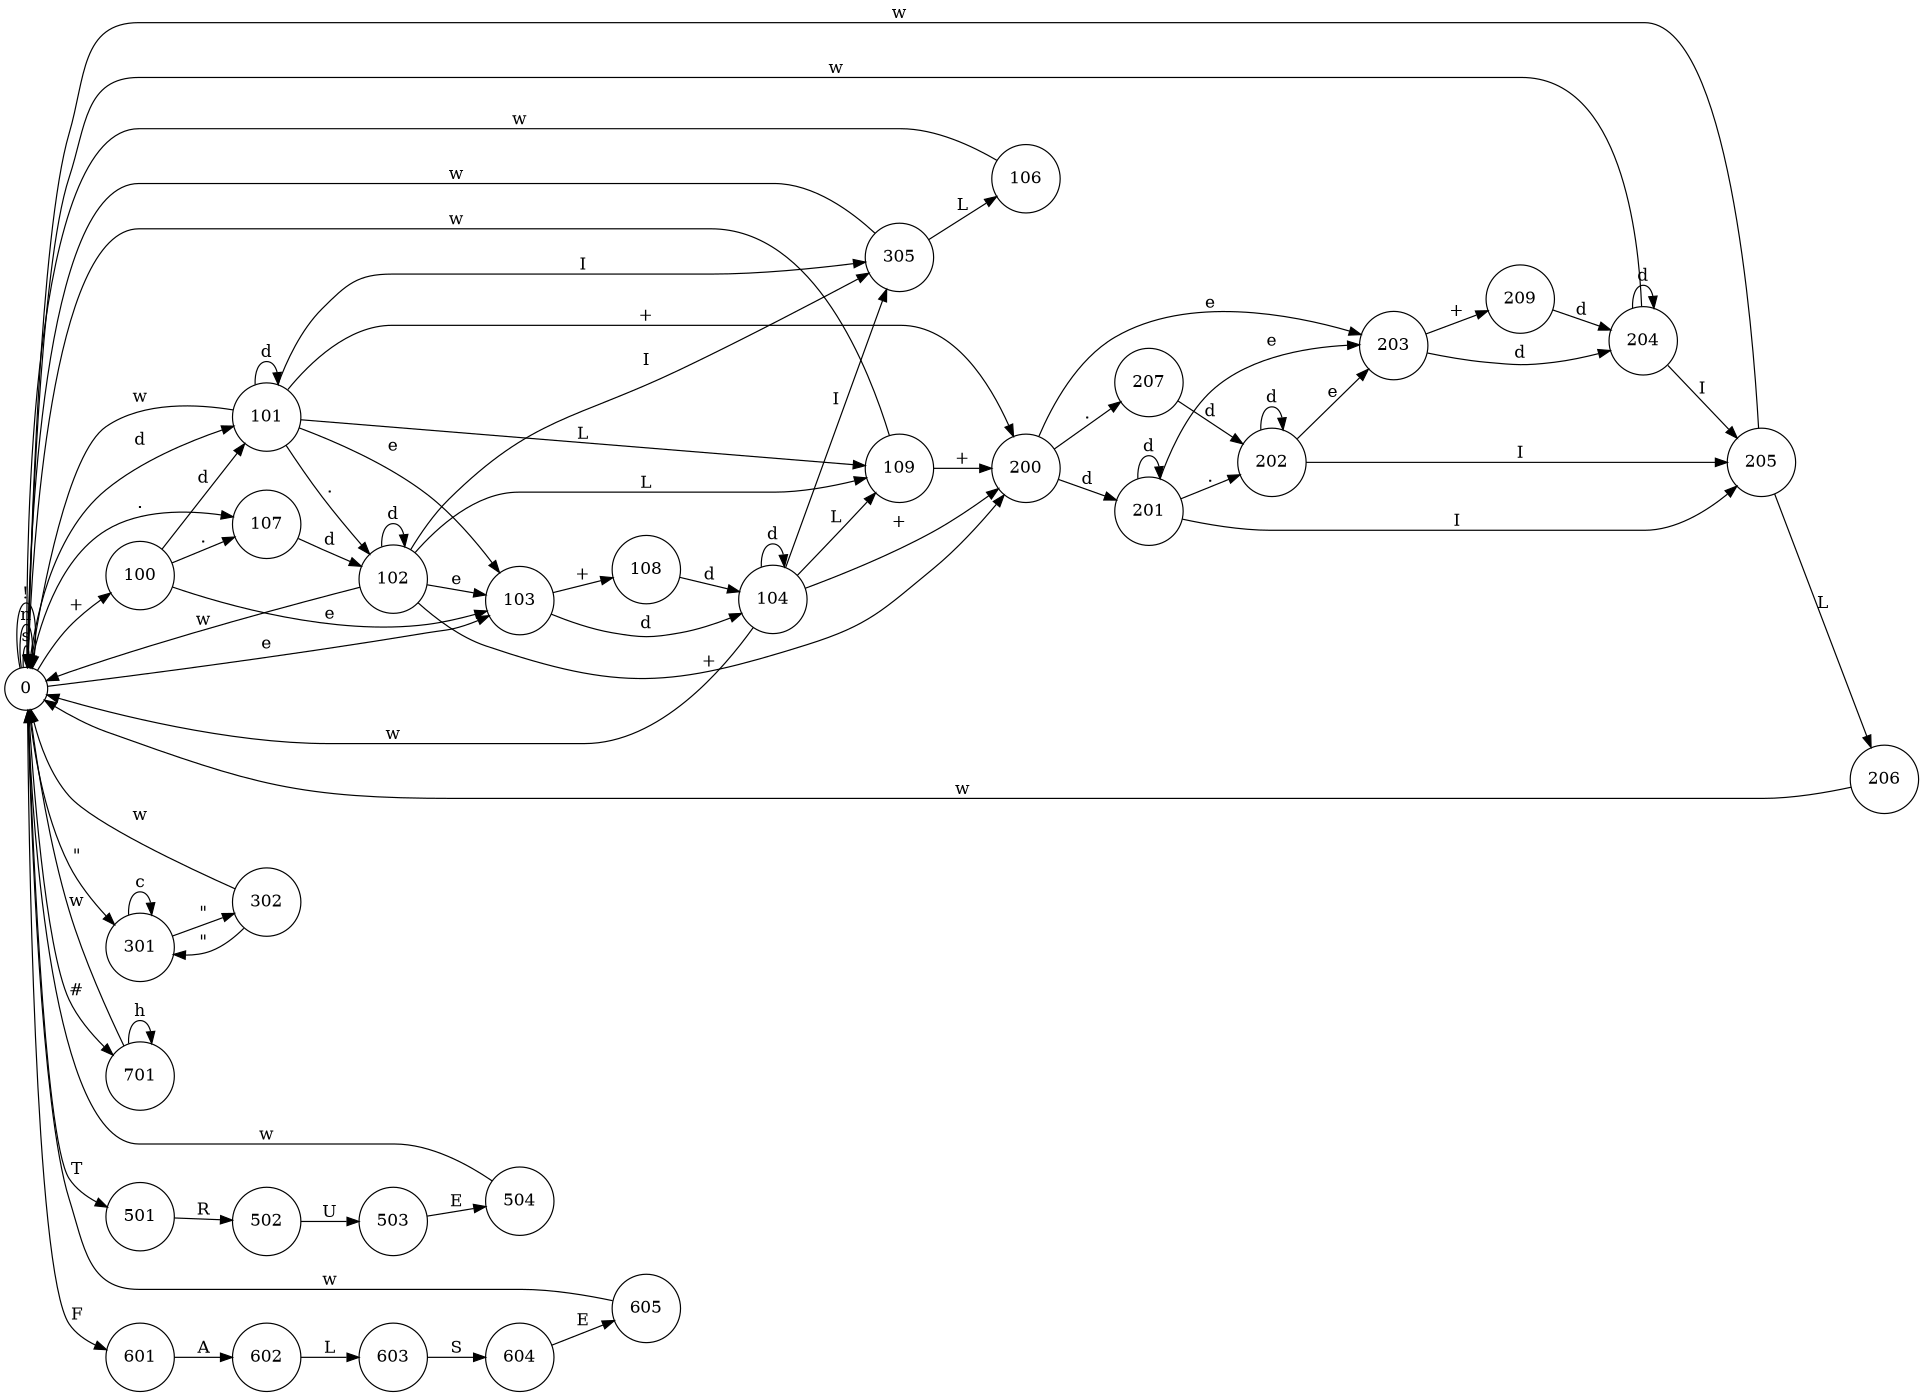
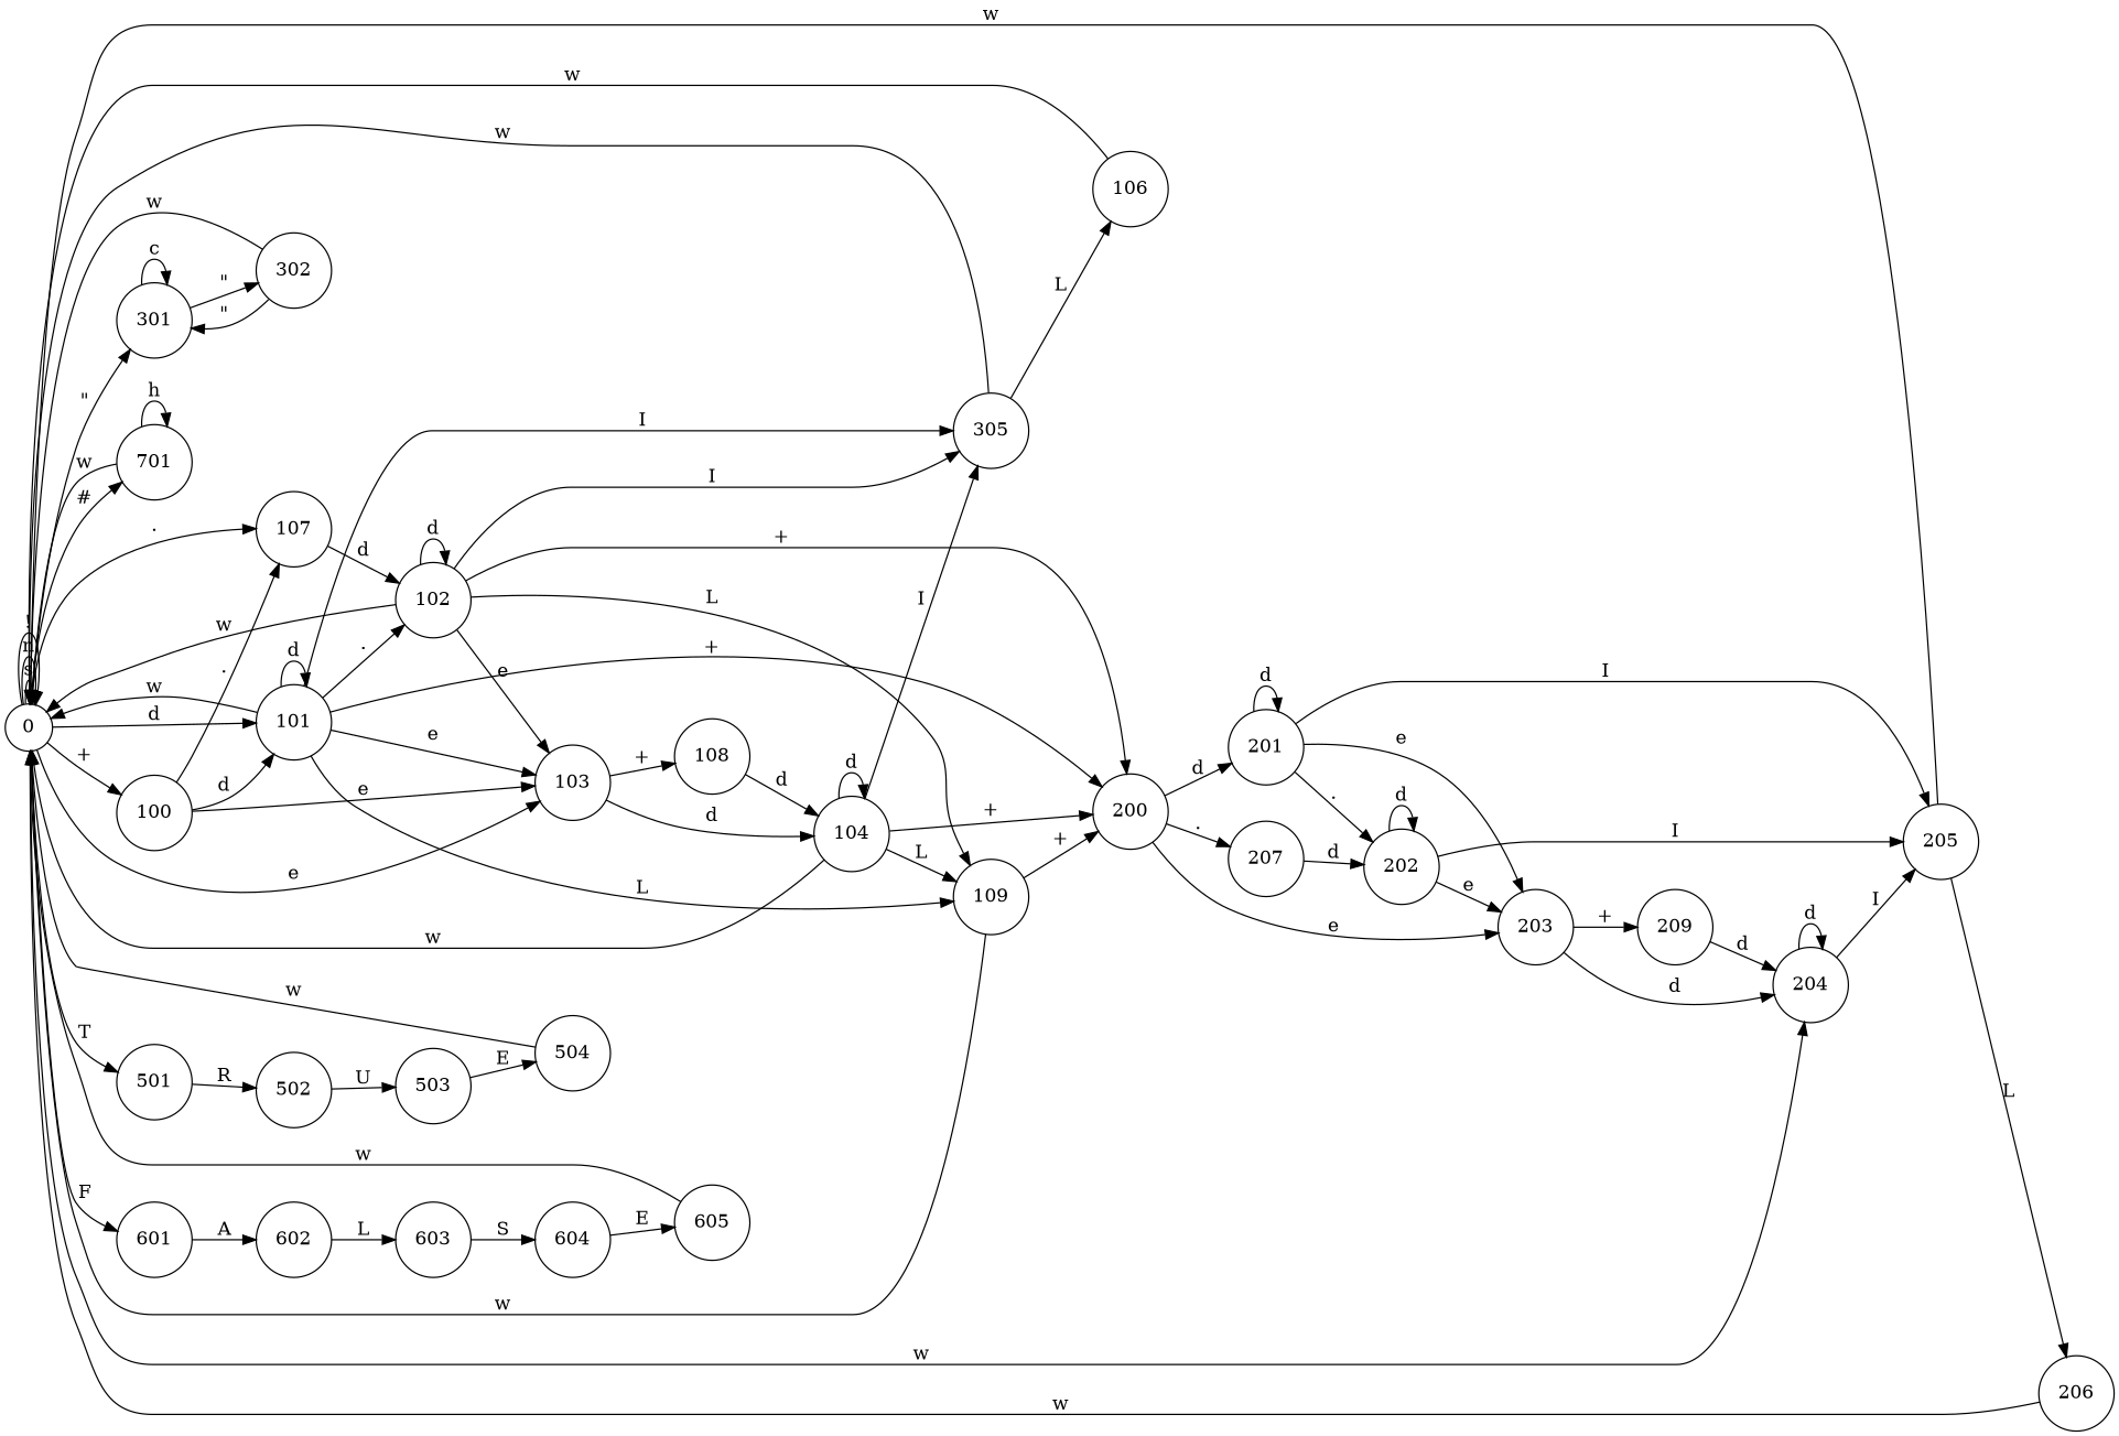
  digraph {
    rankdir=LR
    node [shape=circle]
    0
    101
    103
    107
    100
    301
    n7 [label=701]
    501
    601
    102
    n11 [label=305]
    109
    200
    104
    108
    302
    502
    602
    106
    201
    203
    207
    503
    603
    202
    205
    204
    209
    206
    504
    604
    605
    0 -> 0 [label=s]
    0 -> 0 [label=n]
    0 -> 0 [label="!"]
    0 -> 101 [label=d]
    0 -> 103 [label=e]
    0 -> 107 [label="."]
    0 -> 100 [label="+"]
    0 -> 301 [label="\""]
    0 -> n7 [label="#"]
    0 -> 501 [label=T]
    0 -> 601 [label=F]
    101 -> 0 [label=w]
    101 -> 101 [label=d]
    101 -> 103 [label=e]
    101 -> 102 [label="."]
    101 -> n11 [label=I]
    101 -> 109 [label=L]
    101 -> 200 [label="+"]
    103 -> 104 [label=d]
    103 -> 108 [label="+"]
    107 -> 102 [label=d]
    100 -> 101 [label=d]
    100 -> 103 [label=e]
    100 -> 107 [label="."]
    301 -> 301 [label=c]
    301 -> 302 [label="\""]
    n7 -> 0 [label=w]
    n7 -> n7 [label=h]
    501 -> 502 [label=R]
    601 -> 602 [label=A]
    102 -> 0 [label=w]
    102 -> 103 [label=e]
    102 -> 102 [label=d]
    102 -> n11 [label=I]
    102 -> 109 [label=L]
    102 -> 200 [label="+"]
    n11 -> 0 [label=w]
    n11 -> 106 [label=L]
    109 -> 0 [label=w]
    109 -> 200 [label="+"]
    200 -> 201 [label=d]
    200 -> 203 [label=e]
    200 -> 207 [label="."]
    104 -> 0 [label=w]
    104 -> n11 [label=I]
    104 -> 109 [label=L]
    104 -> 200 [label="+"]
    104 -> 104 [label=d]
    108 -> 104 [label=d]
    302 -> 0 [label=w]
    302 -> 301 [label="\""]
    502 -> 503 [label=U]
    602 -> 603 [label=L]
    106 -> 0 [label=w]
    201 -> 201 [label=d]
    201 -> 203 [label=e]
    201 -> 202 [label="."]
    201 -> 205 [label=I]
    203 -> 204 [label=d]
    203 -> 209 [label="+"]
    207 -> 202 [label=d]
    503 -> 504 [label=E]
    603 -> 604 [label=S]
    202 -> 203 [label=e]
    202 -> 202 [label=d]
    202 -> 205 [label=I]
    205 -> 0 [label=w]
    205 -> 206 [label=L]
-   204 -> 0 [label=w]
+   0 -> 204 [label=w]
    204 -> 205 [label=I]
    204 -> 204 [label=d]
    209 -> 204 [label=d]
    206 -> 0 [label=w]
    504 -> 0 [label=w]
    604 -> 605 [label=E]
    605 -> 0 [label=w]
  }
